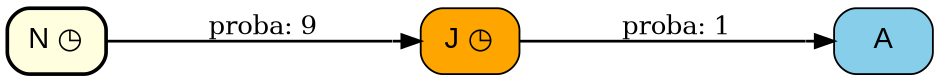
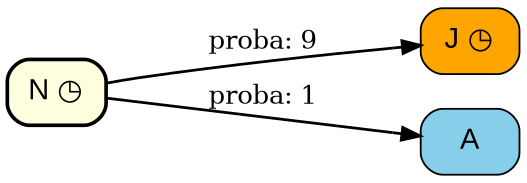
  digraph {
    rankdir=LR
    node [fontname=Arial fontsize=16 shape=Mrecord style="filled,rounded"]
    edge [arrowhead=normalnone arrowtail=none dir=both minlen=3 penwidth=1.5 style=solid]
    n1 [fillcolor=lightyellow label="N&nbsp;&#9719;" style="filled,rounded,bold"]
    n2 [fillcolor=orange label="J&nbsp;&#9719;"]
    n3 [fillcolor=skyblue label=A]
    n1 -> n2 [label="proba: 9"]
-   n2 -> n3 [label="proba: 1"]
+   n1 -> n3 [label="proba: 1"]
  }
